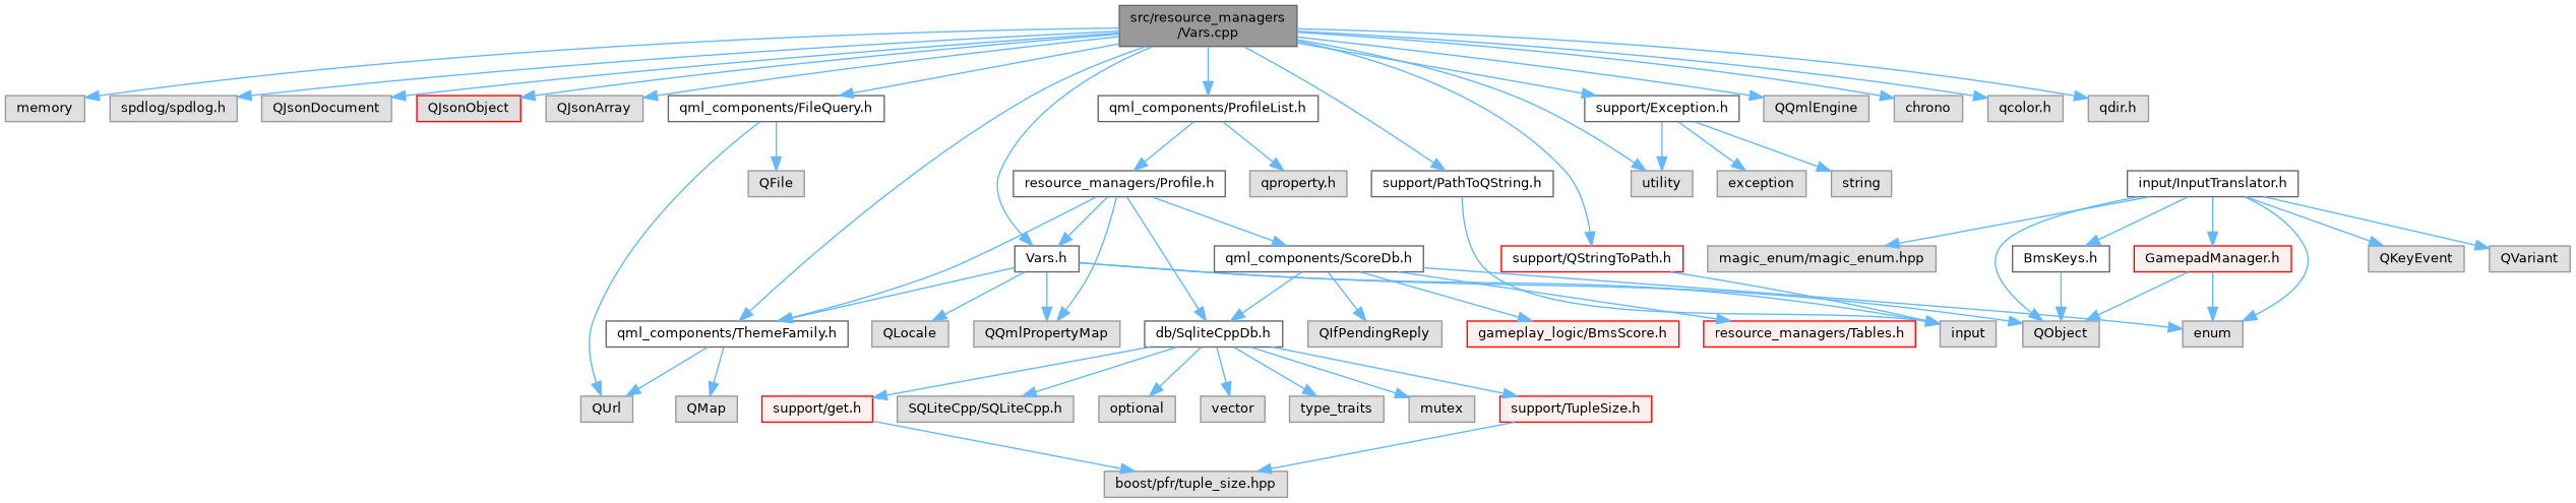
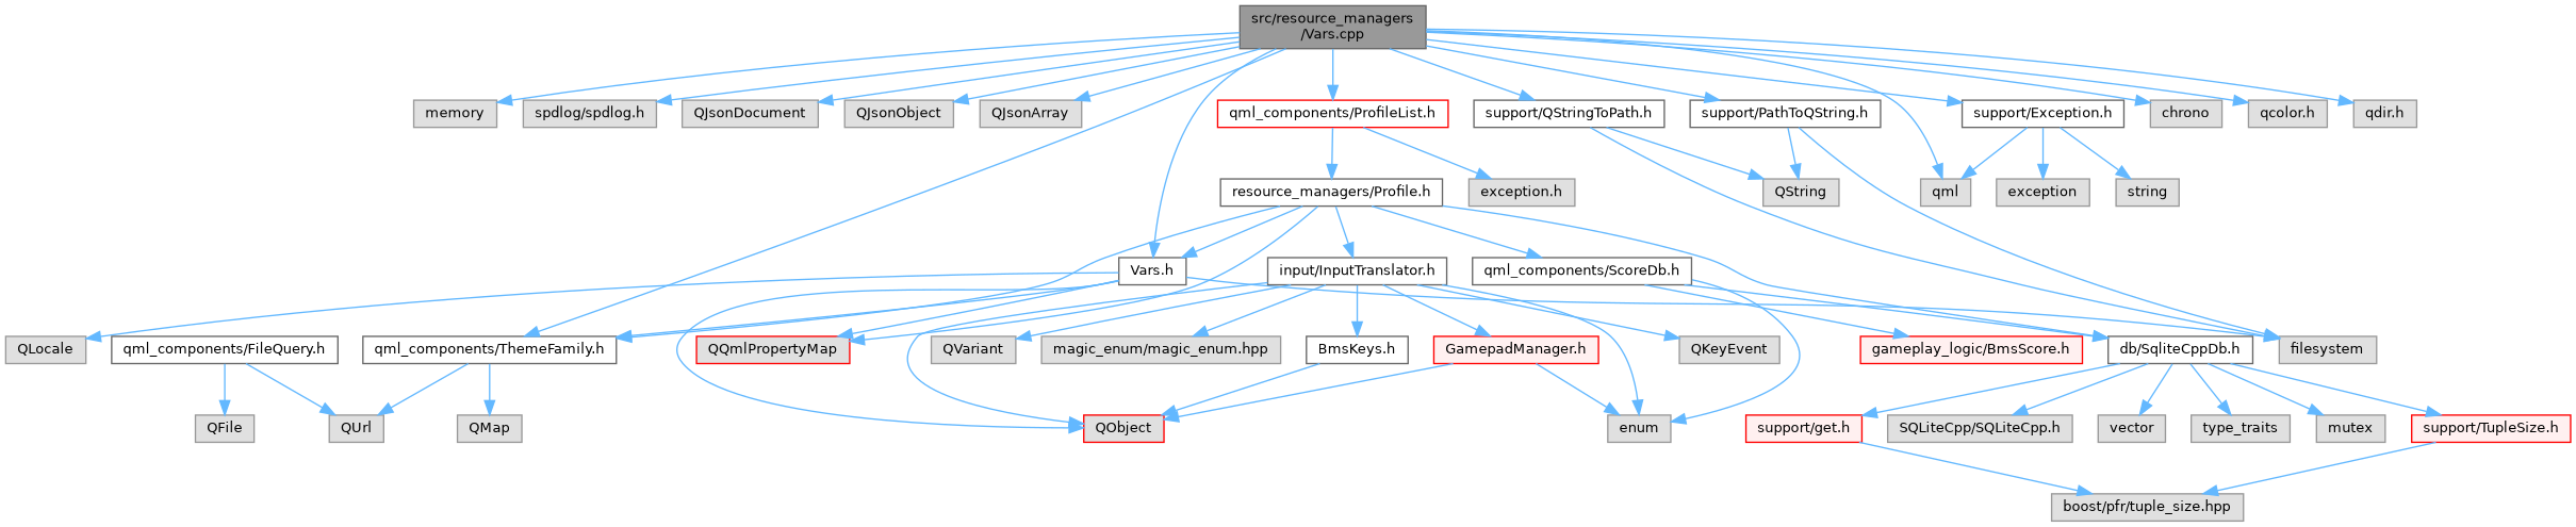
  digraph {
    node [color=grey60 fillcolor="#E0E0E0" fontname=Helvetica fontsize=10 shape=box style=filled]
    edge [color=steelblue1 fontname=Helvetica fontsize=10 labelfontname=Helvetica labelfontsize=10 style=solid]
    n1 [color=gray40 fillcolor=grey60 fontcolor=black height=0.2 label="src/resource_managers\l/Vars.cpp" width=0.4]
    n2 [height=0.2 label=memory width=0.4]
    n3 [height=0.2 label="spdlog/spdlog.h" width=0.4]
    n4 [height=0.2 label=QJsonDocument width=0.4]
-   n5 [color=red height=0.2 label=QJsonObject width=0.4]
+   n5 [height=0.2 label=QJsonObject width=0.4]
    n6 [height=0.2 label=QJsonArray width=0.4]
    n7 [color=grey40 fillcolor=white height=0.2 label="Vars.h" width=0.4]
    n8 [color=grey40 fillcolor=white height=0.2 label="qml_components/ThemeFamily.h" width=0.4]
    n9 [color=grey40 fillcolor=white height=0.2 label="qml_components/FileQuery.h" width=0.4]
-   n10 [color=grey40 fillcolor=white height=0.2 label="qml_components/ProfileList.h" width=0.4]
+   n10 [color=red fillcolor=white height=0.2 label="qml_components/ProfileList.h" width=0.4]
    n11 [color=grey40 fillcolor=white height=0.2 label="support/PathToQString.h" width=0.4]
-   n12 [color=red fillcolor=white height=0.2 label="support/QStringToPath.h" width=0.4]
+   n12 [color=grey40 fillcolor=white height=0.2 label="support/QStringToPath.h" width=0.4]
    n13 [color=grey40 fillcolor=white height=0.2 label="support/Exception.h" width=0.4]
-   n14 [height=0.2 label=utility width=0.4]
-   n15 [height=0.2 label=QQmlEngine width=0.4]
+   n14 [height=0.2 label=qml width=0.4]
    n16 [height=0.2 label=chrono width=0.4]
    n17 [height=0.2 label="qcolor.h" width=0.4]
    n18 [height=0.2 label="qdir.h" width=0.4]
-   n19 [height=0.2 label=QObject width=0.4]
-   n20 [height=0.2 label=QQmlPropertyMap width=0.4]
-   n21 [height=0.2 label=input width=0.4]
+   n19 [color=red height=0.2 label=QObject width=0.4]
+   n20 [color=red height=0.2 label=QQmlPropertyMap width=0.4]
+   n21 [height=0.2 label=filesystem width=0.4]
    n22 [height=0.2 label=QLocale width=0.4]
    n23 [height=0.2 label=QMap width=0.4]
    n24 [height=0.2 label=QUrl width=0.4]
    n25 [height=0.2 label=QFile width=0.4]
    n26 [color=grey40 fillcolor=white height=0.2 label="resource_managers/Profile.h" width=0.4]
-   n27 [height=0.2 label="qproperty.h" width=0.4]
+   n27 [height=0.2 label="exception.h" width=0.4]
+   n28 [height=0.2 label=QString width=0.4]
    n29 [height=0.2 label=exception width=0.4]
    n30 [height=0.2 label=string width=0.4]
    n31 [color=grey40 fillcolor=white height=0.2 label="db/SqliteCppDb.h" width=0.4]
    n32 [color=grey40 fillcolor=white height=0.2 label="input/InputTranslator.h" width=0.4]
    n33 [color=grey40 fillcolor=white height=0.2 label="qml_components/ScoreDb.h" width=0.4]
    n34 [height=0.2 label="SQLiteCpp/SQLiteCpp.h" width=0.4]
-   n35 [height=0.2 label=optional width=0.4]
    n36 [height=0.2 label=vector width=0.4]
    n37 [height=0.2 label=type_traits width=0.4]
    n38 [height=0.2 label=mutex width=0.4]
    n39 [color=red fillcolor="#FFF0F0" height=0.2 label="support/get.h" width=0.4]
    n40 [color=red fillcolor="#FFF0F0" height=0.2 label="support/TupleSize.h" width=0.4]
    n41 [color=grey40 fillcolor=white height=0.2 label="BmsKeys.h" width=0.4]
    n42 [color=red fillcolor="#FFF0F0" height=0.2 label="GamepadManager.h" width=0.4]
    n43 [height=0.2 label=enum width=0.4]
    n44 [height=0.2 label=QKeyEvent width=0.4]
    n45 [height=0.2 label=QVariant width=0.4]
    n46 [height=0.2 label="magic_enum/magic_enum.hpp" width=0.4]
-   n47 [height=0.2 label=QIfPendingReply width=0.4]
    n48 [color=red fillcolor="#FFF0F0" height=0.2 label="gameplay_logic/BmsScore.h" width=0.4]
-   n49 [color=red fillcolor="#FFF0F0" height=0.2 label="resource_managers/Tables.h" width=0.4]
    n50 [height=0.2 label="boost/pfr/tuple_size.hpp" width=0.4]
    n1 -> n2
    n1 -> n3
    n1 -> n4
    n1 -> n5
    n1 -> n6
    n1 -> n7
    n1 -> n8
-   n1 -> n9
    n1 -> n10
    n1 -> n11
    n1 -> n12
    n1 -> n13
    n1 -> n14
-   n1 -> n15
    n1 -> n16
    n1 -> n17
    n1 -> n18
    n7 -> n8
    n7 -> n19
    n7 -> n20
    n7 -> n21
    n7 -> n22
    n8 -> n23
    n8 -> n24
    n9 -> n24
    n9 -> n25
    n10 -> n26
    n10 -> n27
    n11 -> n21
+   n11 -> n28
    n12 -> n21
+   n12 -> n28
    n13 -> n14
    n13 -> n29
    n13 -> n30
    n26 -> n7
    n26 -> n8
    n26 -> n20
    n26 -> n31
+   n26 -> n32
    n26 -> n33
    n31 -> n34
-   n31 -> n35
    n31 -> n36
    n31 -> n37
    n31 -> n38
    n31 -> n39
    n31 -> n40
    n32 -> n19
    n32 -> n41
    n32 -> n42
    n32 -> n43
    n32 -> n44
    n32 -> n45
    n32 -> n46
    n33 -> n31
    n33 -> n43
-   n33 -> n47
    n33 -> n48
-   n33 -> n49
    n39 -> n50
    n40 -> n50
    n41 -> n19
    n42 -> n19
    n42 -> n43
  }
